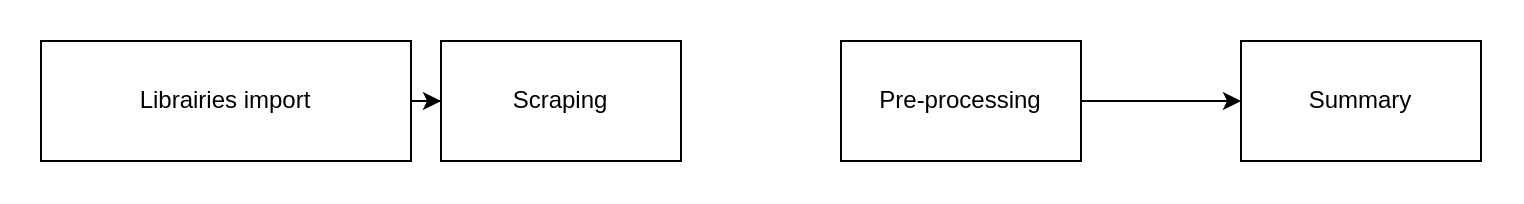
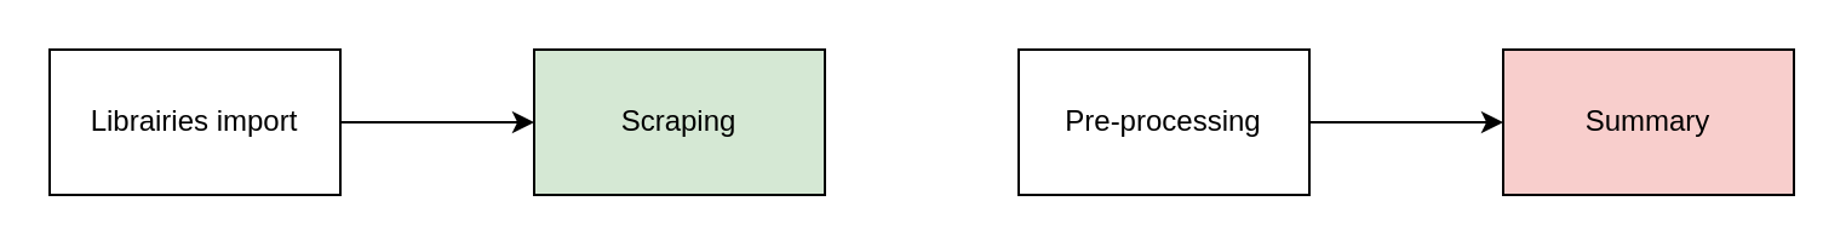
  <mxCell id="0" />
  <mxCell id="1" parent="0" />
  <mxCell id="2" value="" style="edgeStyle=orthogonalEdgeStyle;rounded=0;orthogonalLoop=1;jettySize=auto;html=1;" edge="1" parent="1" source="3" target="4"><mxGeometry relative="1" as="geometry" /></mxCell>
- <mxCell id="3" value="Librairies import" style="rounded=0;whiteSpace=wrap;html=1;" vertex="1" parent="1"><mxGeometry x="20" y="20" width="185" height="60" as="geometry" /></mxCell>
- <mxCell id="4" value="Scraping" style="rounded=0;whiteSpace=wrap;html=1;" vertex="1" parent="1"><mxGeometry x="220" y="20" width="120" height="60" as="geometry" /></mxCell>
+ <mxCell id="3" value="Librairies import" style="rounded=0;whiteSpace=wrap;html=1;" vertex="1" parent="1"><mxGeometry x="20" y="20" width="120" height="60" as="geometry" /></mxCell>
+ <mxCell id="4" value="Scraping" style="rounded=0;whiteSpace=wrap;html=1;fillColor=#d5e8d4;" vertex="1" parent="1"><mxGeometry x="220" y="20" width="120" height="60" as="geometry" /></mxCell>
  <mxCell id="5" value="" style="edgeStyle=orthogonalEdgeStyle;rounded=0;orthogonalLoop=1;jettySize=auto;html=1;" edge="1" parent="1" source="6" target="7"><mxGeometry relative="1" as="geometry" /></mxCell>
  <mxCell id="6" value="Pre-processing" style="rounded=0;whiteSpace=wrap;html=1;" vertex="1" parent="1"><mxGeometry x="420" y="20" width="120" height="60" as="geometry" /></mxCell>
- <mxCell id="7" value="Summary" style="rounded=0;whiteSpace=wrap;html=1;" vertex="1" parent="1"><mxGeometry x="620" y="20" width="120" height="60" as="geometry" /></mxCell>
+ <mxCell id="7" value="Summary" style="rounded=0;whiteSpace=wrap;html=1;fillColor=#f8cecc;" vertex="1" parent="1"><mxGeometry x="620" y="20" width="120" height="60" as="geometry" /></mxCell>
